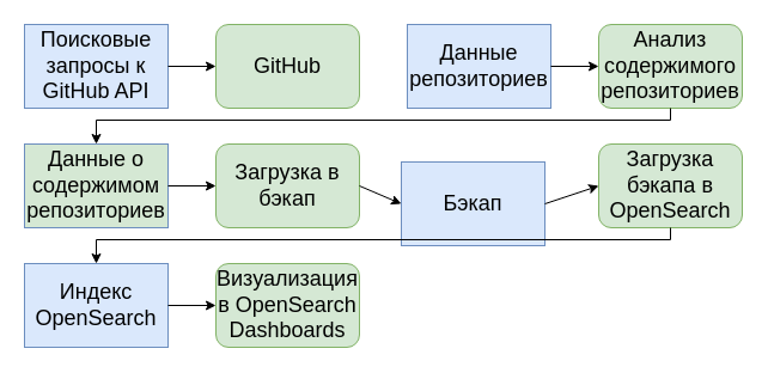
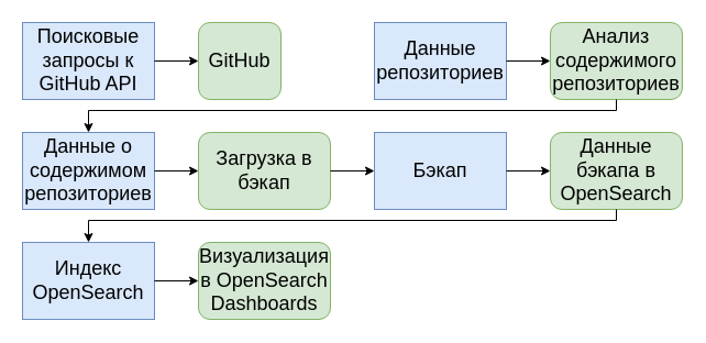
  <mxCell id="0" />
  <mxCell id="1" parent="0" />
  <mxCell id="2" value="Поисковые запросы к GitHub API" style="rounded=0;whiteSpace=wrap;html=1;fillColor=#dae8fc;strokeColor=#6c8ebf;fontSize=18;" vertex="1" parent="1"><mxGeometry x="20" y="20" width="120" height="70" as="geometry" /></mxCell>
- <mxCell id="3" value="GitHub" style="rounded=1;whiteSpace=wrap;html=1;fillColor=#d5e8d4;strokeColor=#82b366;fontSize=18;" vertex="1" parent="1"><mxGeometry x="180" y="20" width="120" height="70" as="geometry" /></mxCell>
+ <mxCell id="3" value="GitHub" style="rounded=1;whiteSpace=wrap;html=1;fillColor=#d5e8d4;strokeColor=#82b366;fontSize=18;" vertex="1" parent="1"><mxGeometry x="180" y="20" width="75" height="70" as="geometry" /></mxCell>
  <mxCell id="4" value="" style="endArrow=classic;html=1;rounded=0;exitX=1;exitY=0.5;exitDx=0;exitDy=0;entryX=0;entryY=0.5;entryDx=0;entryDy=0;fontSize=18;" edge="1" parent="1" source="2" target="3"><mxGeometry width="50" height="50" relative="1" as="geometry"><mxPoint x="290" y="220" as="sourcePoint" /><mxPoint x="340" y="170" as="targetPoint" /></mxGeometry></mxCell>
  <mxCell id="5" value="Данные репозиториев" style="rounded=0;whiteSpace=wrap;html=1;fillColor=#dae8fc;strokeColor=#6c8ebf;fontSize=18;" vertex="1" parent="1"><mxGeometry x="340" y="20" width="120" height="70" as="geometry" /></mxCell>
  <mxCell id="6" value="Анализ содержимого репозиториев" style="rounded=1;whiteSpace=wrap;html=1;fillColor=#d5e8d4;strokeColor=#82b366;fontSize=18;" vertex="1" parent="1"><mxGeometry x="500" y="20" width="120" height="70" as="geometry" /></mxCell>
  <mxCell id="7" value="" style="endArrow=classic;html=1;rounded=0;exitX=1;exitY=0.5;exitDx=0;exitDy=0;entryX=0;entryY=0.5;entryDx=0;entryDy=0;fontSize=18;" edge="1" parent="1" source="5" target="6"><mxGeometry width="50" height="50" relative="1" as="geometry"><mxPoint x="310" y="60" as="sourcePoint" /><mxPoint x="350" y="60" as="targetPoint" /></mxGeometry></mxCell>
- <mxCell id="8" value="Данные о содержимом репозиториев" style="rounded=0;whiteSpace=wrap;html=1;fillColor=#d5e8d4;strokeColor=#6c8ebf;fontSize=18;" vertex="1" parent="1"><mxGeometry x="20" y="120" width="120" height="70" as="geometry" /></mxCell>
+ <mxCell id="8" value="Данные о содержимом репозиториев" style="rounded=0;whiteSpace=wrap;html=1;fillColor=#dae8fc;strokeColor=#6c8ebf;fontSize=18;" vertex="1" parent="1"><mxGeometry x="20" y="120" width="120" height="70" as="geometry" /></mxCell>
  <mxCell id="9" value="" style="endArrow=classic;html=1;rounded=0;exitX=0.5;exitY=1;exitDx=0;exitDy=0;entryX=0.5;entryY=0;entryDx=0;entryDy=0;fontSize=18;" edge="1" parent="1" source="6" target="8"><mxGeometry width="50" height="50" relative="1" as="geometry"><mxPoint x="470" y="60" as="sourcePoint" /><mxPoint x="510" y="60" as="targetPoint" /><Array as="points"><mxPoint x="560" y="100" /><mxPoint x="80" y="100" /></Array></mxGeometry></mxCell>
  <mxCell id="10" value="Загрузка в бэкап" style="rounded=1;whiteSpace=wrap;html=1;fillColor=#d5e8d4;strokeColor=#82b366;fontSize=18;" vertex="1" parent="1"><mxGeometry x="180" y="120" width="120" height="70" as="geometry" /></mxCell>
  <mxCell id="11" value="" style="endArrow=classic;html=1;rounded=0;exitX=1;exitY=0.5;exitDx=0;exitDy=0;entryX=0;entryY=0.5;entryDx=0;entryDy=0;fontSize=18;" edge="1" parent="1" source="8" target="10"><mxGeometry width="50" height="50" relative="1" as="geometry"><mxPoint x="150" y="60" as="sourcePoint" /><mxPoint x="190" y="60" as="targetPoint" /></mxGeometry></mxCell>
- <mxCell id="12" value="Бэкап" style="rounded=0;whiteSpace=wrap;html=1;fillColor=#dae8fc;strokeColor=#6c8ebf;fontSize=18;" vertex="1" parent="1"><mxGeometry x="335" y="135" width="120" height="70" as="geometry" /></mxCell>
+ <mxCell id="12" value="Бэкап" style="rounded=0;whiteSpace=wrap;html=1;fillColor=#dae8fc;strokeColor=#6c8ebf;fontSize=18;" vertex="1" parent="1"><mxGeometry x="340" y="120" width="120" height="70" as="geometry" /></mxCell>
  <mxCell id="13" value="" style="endArrow=classic;html=1;rounded=0;exitX=1;exitY=0.5;exitDx=0;exitDy=0;entryX=0;entryY=0.5;entryDx=0;entryDy=0;fontSize=18;" edge="1" parent="1" source="10" target="12"><mxGeometry width="50" height="50" relative="1" as="geometry"><mxPoint x="150" y="160" as="sourcePoint" /><mxPoint x="190" y="160" as="targetPoint" /></mxGeometry></mxCell>
- <mxCell id="14" value="Загрузка бэкапа в OpenSearch" style="rounded=1;whiteSpace=wrap;html=1;fillColor=#d5e8d4;strokeColor=#82b366;fontSize=18;" vertex="1" parent="1"><mxGeometry x="500" y="120" width="120" height="70" as="geometry" /></mxCell>
+ <mxCell id="14" value="Данные бэкапа в OpenSearch" style="rounded=1;whiteSpace=wrap;html=1;fillColor=#d5e8d4;strokeColor=#82b366;fontSize=18;" vertex="1" parent="1"><mxGeometry x="500" y="120" width="120" height="70" as="geometry" /></mxCell>
  <mxCell id="15" value="" style="endArrow=classic;html=1;rounded=0;exitX=1;exitY=0.5;exitDx=0;exitDy=0;entryX=0;entryY=0.5;entryDx=0;entryDy=0;fontSize=18;" edge="1" parent="1" source="12" target="14"><mxGeometry width="50" height="50" relative="1" as="geometry"><mxPoint x="310" y="160" as="sourcePoint" /><mxPoint x="350" y="160" as="targetPoint" /></mxGeometry></mxCell>
  <mxCell id="16" value="Индекс OpenSearch" style="rounded=0;whiteSpace=wrap;html=1;fillColor=#dae8fc;strokeColor=#6c8ebf;fontSize=18;" vertex="1" parent="1"><mxGeometry x="20" y="220" width="120" height="70" as="geometry" /></mxCell>
  <mxCell id="17" value="" style="endArrow=classic;html=1;rounded=0;exitX=0.5;exitY=1;exitDx=0;exitDy=0;entryX=0.5;entryY=0;entryDx=0;entryDy=0;fontSize=18;" edge="1" parent="1" source="14" target="16"><mxGeometry width="50" height="50" relative="1" as="geometry"><mxPoint x="470" y="160" as="sourcePoint" /><mxPoint x="510" y="160" as="targetPoint" /><Array as="points"><mxPoint x="560" y="200" /><mxPoint x="80" y="200" /></Array></mxGeometry></mxCell>
  <mxCell id="18" value="Визуализация в OpenSearch Dashboards" style="rounded=1;whiteSpace=wrap;html=1;fillColor=#d5e8d4;strokeColor=#82b366;fontSize=18;" vertex="1" parent="1"><mxGeometry x="180" y="220" width="120" height="70" as="geometry" /></mxCell>
  <mxCell id="19" value="" style="endArrow=classic;html=1;rounded=0;exitX=1;exitY=0.5;exitDx=0;exitDy=0;entryX=0;entryY=0.5;entryDx=0;entryDy=0;fontSize=18;" edge="1" parent="1" source="16" target="18"><mxGeometry width="50" height="50" relative="1" as="geometry"><mxPoint x="150" y="160" as="sourcePoint" /><mxPoint x="190" y="160" as="targetPoint" /></mxGeometry></mxCell>
